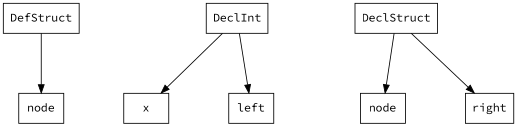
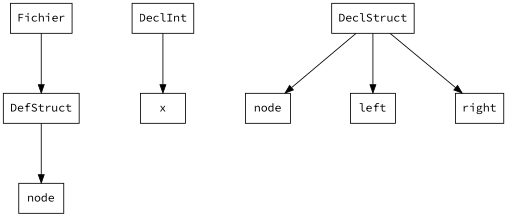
  digraph {
    fontname="Source Code Pro"
    nodesep=1
    ranksep=1
    node [fontname="Source Code Pro" shape=box]
    edge [fontname="Source Code Pro"]
+   n1 [label=Fichier]
    n2 [label=DefStruct]
    n3 [label="node"]
    n4 [label=DeclInt]
    n5 [label=x]
    n6 [label=DeclStruct]
    n7 [label="node"]
    n8 [label=left]
    n9 [label=right]
+   n1 -> n2
    n2 -> n3
    n4 -> n5
    n6 -> n7
-   n4 -> n8
+   n6 -> n8
    n6 -> n9
  }
